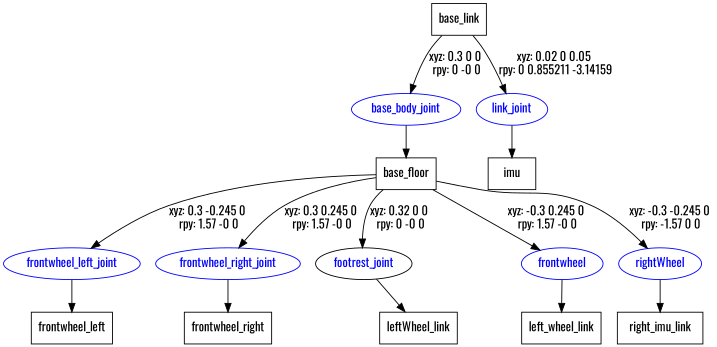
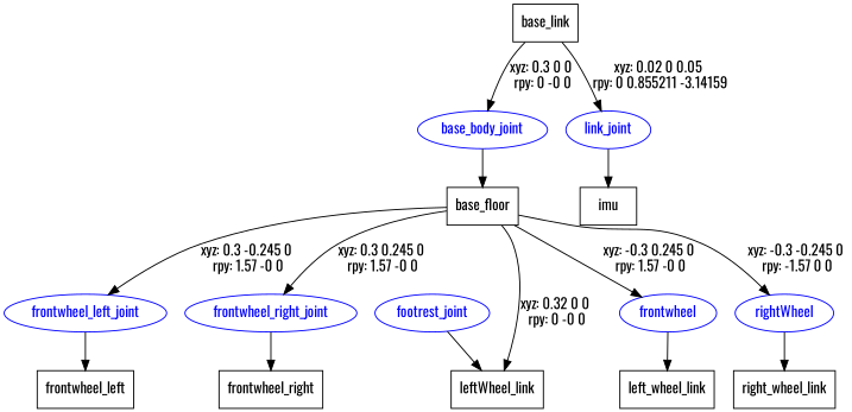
  digraph {
    fontname=Oswald
    node [fontname=Oswald shape=box]
    edge [fontname=Oswald]
    n1 [label=base_link]
    base_body_joint [color=blue fontcolor=blue shape=ellipse]
    n3 [color=blue fontcolor=blue label=link_joint shape=ellipse]
    n4 [label=base_floor]
    n5 [label=imu]
-   footrest_joint [color=black fontcolor=blue shape=ellipse]
+   footrest_joint [color=blue fontcolor=blue shape=ellipse]
    frontwheel_left_joint [color=blue fontcolor=blue shape=ellipse]
    frontwheel_right_joint [color=blue fontcolor=blue shape=ellipse]
    n9 [color=blue fontcolor=blue label=frontwheel shape=ellipse]
    rightWheel [color=blue fontcolor=blue shape=ellipse]
    n11 [label=leftWheel_link]
    n12 [label=frontwheel_left]
    n13 [label=frontwheel_right]
    n14 [label=left_wheel_link]
-   n15 [label=right_imu_link]
+   n15 [label=right_wheel_link]
    n1 -> base_body_joint [label="xyz: 0.3 0 0 \nrpy: 0 -0 0"]
    n1 -> n3 [label="xyz: 0.02 0 0.05 \nrpy: 0 0.855211 -3.14159"]
    base_body_joint -> n4
    n3 -> n5
-   n4 -> footrest_joint [label="xyz: 0.32 0 0 \nrpy: 0 -0 0"]
+   n4 -> n11 [label="xyz: 0.32 0 0 \nrpy: 0 -0 0"]
    n4 -> frontwheel_left_joint [label="xyz: 0.3 -0.245 0 \nrpy: 1.57 -0 0"]
    n4 -> frontwheel_right_joint [label="xyz: 0.3 0.245 0 \nrpy: 1.57 -0 0"]
    n4 -> n9 [label="xyz: -0.3 0.245 0 \nrpy: 1.57 -0 0"]
    n4 -> rightWheel [label="xyz: -0.3 -0.245 0 \nrpy: -1.57 0 0"]
    footrest_joint -> n11
    frontwheel_left_joint -> n12
    frontwheel_right_joint -> n13
    n9 -> n14
    rightWheel -> n15
  }
